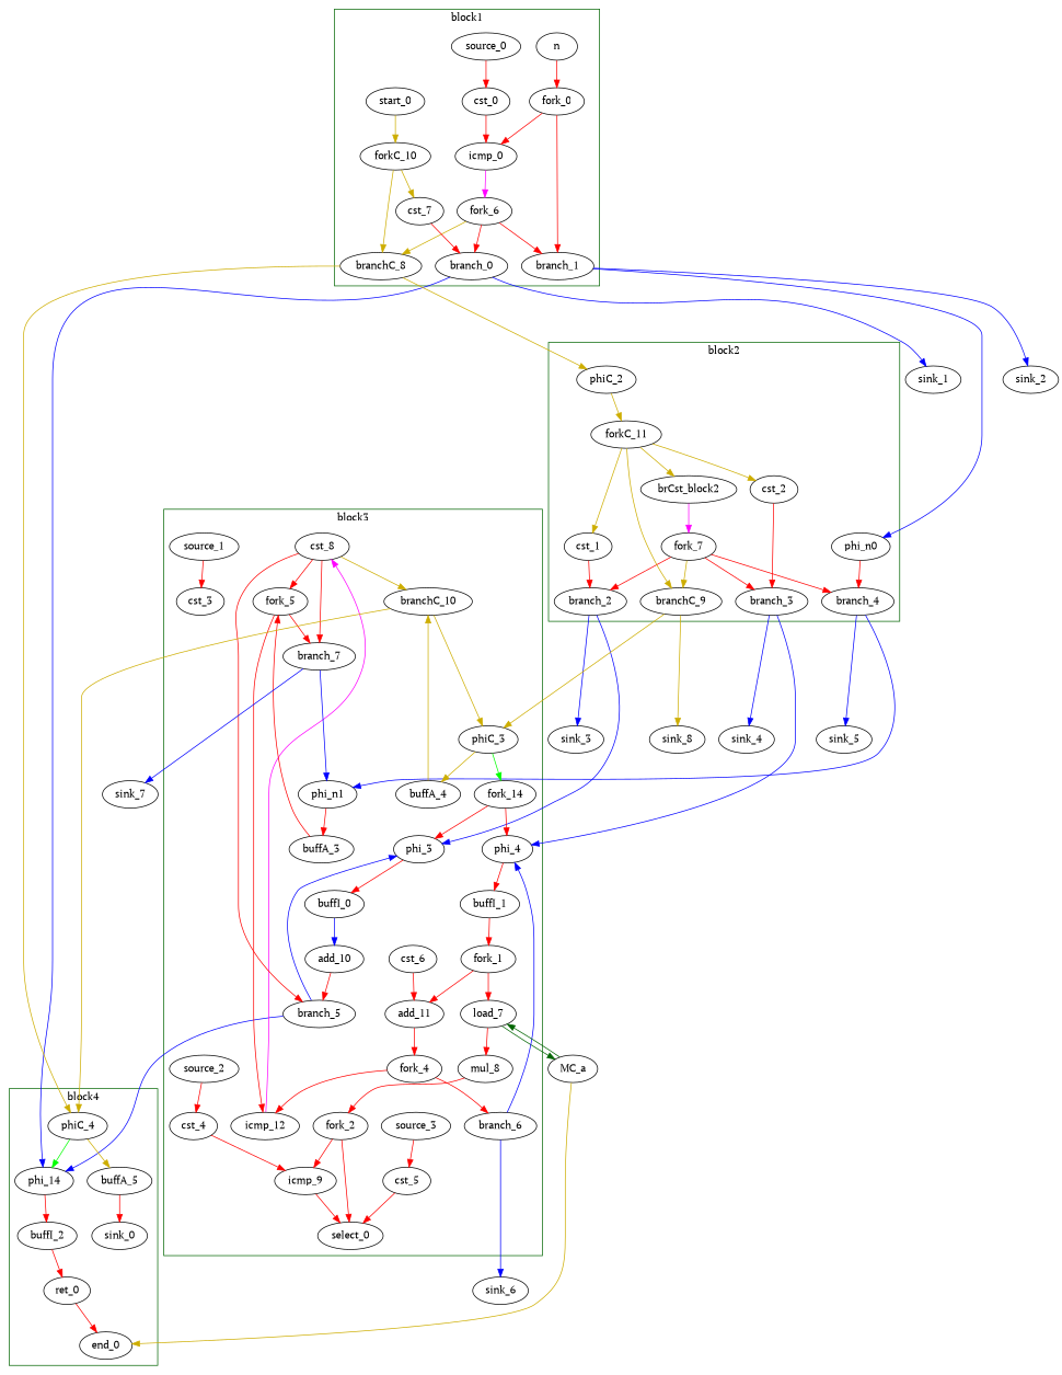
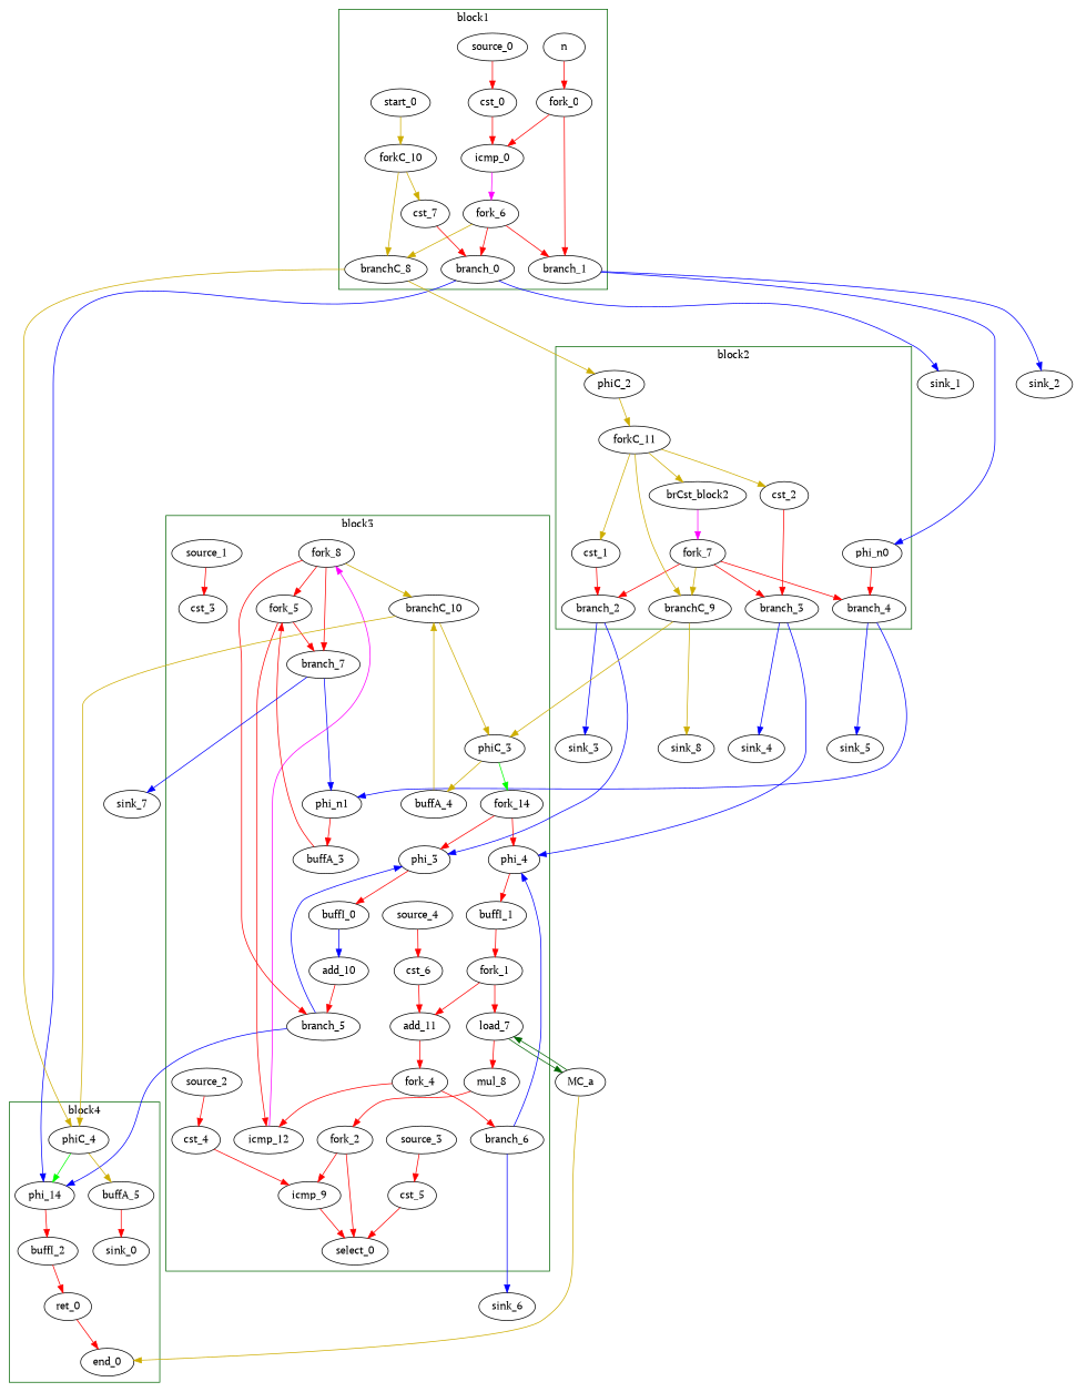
  digraph {
    fontname="PT Serif"
    splines=spline
    node [bbID=3 fontname="PT Serif" in="in1:32" out="out1:32" type=Fork]
    edge [color=red fontname="PT Serif" from=out1 to=in1]
    n [bbID=1 type=Entry]
    fork_0 [bbID=1 delay="0.000 0.100 0.100 100.000 100.000 100.000 100.000 100.000" out="out1:32 out2:32 "]
    cst_0 [bbID=1 delay="0.000 0.000 0.000 100.000 100.000 100.000 100.000 100.000" type=Constant value="0x00000000"]
    icmp_0 [II=1 bbID=1 delay="1.907 1.397 1.400 1.409 100.000 100.000 100.000 100.000" in="in1:32 in2:32 " latency=0 op=icmp_sgt_op out="out1:1 " type=Operator]
    fork_6 [bbID=1 delay="0.000 0.100 0.100 100.000 100.000 100.000 100.000 100.000" in="in1:1" out="out1:1 out2:1 out3:1 "]
    cst_7 [bbID=1 delay="0.000 0.000 0.000 100.000 100.000 100.000 100.000 100.000" type=Constant value="0x00000000"]
    branch_0 [bbID=1 delay="0.000 1.409 1.411 1.412 1.400 1.412 100.000 100.000" in="in1:32 in2?:1" out="out1+:32 out2-:32" type=Branch]
    branch_1 [bbID=1 delay="0.000 1.409 1.411 1.412 1.400 1.412 100.000 100.000" in="in1:32 in2?:1" out="out1+:32 out2-:32" type=Branch]
    branchC_8 [bbID=1 delay="0.000 1.409 1.411 1.412 1.400 1.412 100.000 100.000" in="in1:0 in2?:1" out="out1+:0 out2-:0" type=Branch]
    start_0 [bbID=1 control=true in="in1:0" out="out1:0" type=Entry]
    forkC_10 [bbID=1 in="in1:0" out="out1:0 out2:0 "]
    source_0 [bbID=1 type=Source in=""]
    brCst_block2 [bbID=2 delay="1.412 1.397 0.000 1.412 1.397 1.412 100.000 100.000" in="in1:1" out="out1:1" type=Constant value="0x1"]
    fork_7 [bbID=2 delay="0.000 0.100 0.100 100.000 100.000 100.000 100.000 100.000" in="in1:1" out="out1:1 out2:1 out3:1 out4:1 "]
    cst_1 [bbID=2 delay="0.000 0.000 0.000 100.000 100.000 100.000 100.000 100.000" type=Constant value="0x00000000"]
    branch_2 [bbID=2 delay="0.000 1.409 1.411 1.412 1.400 1.412 100.000 100.000" in="in1:32 in2?:1" out="out1+:32 out2-:32" type=Branch]
    cst_2 [bbID=2 delay="0.000 0.000 0.000 100.000 100.000 100.000 100.000 100.000" type=Constant value="0x00000000"]
    branch_3 [bbID=2 delay="0.000 1.409 1.411 1.412 1.400 1.412 100.000 100.000" in="in1:32 in2?:1" out="out1+:32 out2-:32" type=Branch]
    phi_n0 [bbID=2 delay="0.000 0.000 0.000 100.000 100.000 100.000 100.000 100.000" in="in1:32 " type=Merge]
    branch_4 [bbID=2 delay="0.000 1.409 1.411 1.412 1.400 1.412 100.000 100.000" in="in1:32 in2?:1" out="out1+:32 out2-:32" type=Branch]
    branchC_9 [bbID=2 delay="0.000 1.409 1.411 1.412 1.400 1.412 100.000 100.000" in="in1:0 in2?:1" out="out1+:0 out2-:0" type=Branch]
    phiC_2 [bbID=2 delay="0.000 1.397 0.000 100.000 100.000 100.000 100.000 100.000" in="in1:0 " out="out1:0" type=Merge]
    forkC_11 [bbID=2 in="in1:0" out="out1:0 out2:0 out3:0 out4:0 "]
    phi_3 [delay="1.412 1.397 0.000 1.412 1.397 1.412 100.000 100.000" in="in1?:1 in2:32 in3:32 " type=Mux]
    buffI_0 [type=Buffer]
    phi_4 [delay="1.412 1.397 0.000 1.412 1.397 1.412 100.000 100.000" in="in1?:1 in2:32 in3:32 " type=Mux]
    buffI_1 [type=Buffer]
    load_7 [II=1 delay="1.412 1.409 0.000 100.000 100.000 100.000 100.000 100.000" in="in1:32 in2:32" latency=2 op=mc_load_op out="out1:32 out2:32 " portId=0 type=Operator]
    mul_8 [II=1 delay="0.000 0.000 0.000 100.000 100.000 100.000 100.000 100.000" in="in1:32 in2:32 " latency=4 op=mul_op out="out1:32 " type=Operator]
    cst_3 [delay="0.000 0.000 0.000 100.000 100.000 100.000 100.000 100.000" type=Constant value="0x00000005"]
    fork_2 [delay="0.000 0.100 0.100 100.000 100.000 100.000 100.000 100.000" out="out1:32 out2:32 "]
    cst_4 [delay="0.000 0.000 0.000 100.000 100.000 100.000 100.000 100.000" type=Constant value="0x0000000A"]
    icmp_9 [II=1 delay="1.907 1.397 1.400 1.409 100.000 100.000 100.000 100.000" in="in1:32 in2:32 " latency=0 op=icmp_sgt_op out="out1:1 " type=Operator]
    select_0 [II=1 delay="1.397 1.397 1.412 2.061 100.000 100.000 100.000 100.000" in="in1?:1 in2+:32 in3-:32 " latency=0 op=select_op out="out1:32 " trueFrac=0.2 type=Operator]
    cst_5 [delay="0.000 0.000 0.000 100.000 100.000 100.000 100.000 100.000" type=Constant value="0x00000000"]
    add_10 [II=1 delay="2.287 1.397 1.400 1.409 100.000 100.000 100.000 100.000" in="in1:32 in2:32 " latency=0 op=add_op out="out1:32 " type=Operator]
    branch_5 [delay="0.000 1.409 1.411 1.412 1.400 1.412 100.000 100.000" in="in1:32 in2?:1" out="out1+:32 out2-:32" type=Branch]
    cst_6 [delay="0.000 0.000 0.000 100.000 100.000 100.000 100.000 100.000" type=Constant value="0x00000001"]
    add_11 [II=1 delay="2.287 1.397 1.400 1.409 100.000 100.000 100.000 100.000" in="in1:32 in2:32 " latency=0 op=add_op out="out1:32 " type=Operator]
    fork_4 [delay="0.000 0.100 0.100 100.000 100.000 100.000 100.000 100.000" out="out1:32 out2:32 "]
    icmp_12 [II=1 delay="1.907 1.397 1.400 1.409 100.000 100.000 100.000 100.000" in="in1:32 in2:32 " latency=0 op=icmp_slt_op out="out1:1 " type=Operator]
-   fork_8 [delay="0.000 0.100 0.100 100.000 100.000 100.000 100.000 100.000" in="in1:1" out="out1:1 out2:1 out3:1 out4:1 " label=cst_8]
+   fork_8 [delay="0.000 0.100 0.100 100.000 100.000 100.000 100.000 100.000" in="in1:1" out="out1:1 out2:1 out3:1 out4:1 "]
    phi_n1 [delay="1.397 1.412 0.000 100.000 100.000 100.000 100.000 100.000" in="in1:32 in2:32 " type=Merge]
    buffA_3 [type=Buffer]
    fork_1 [delay="0.000 0.100 0.100 100.000 100.000 100.000 100.000 100.000" out="out1:32 out2:32 "]
    branch_6 [delay="0.000 1.409 1.411 1.412 1.400 1.412 100.000 100.000" in="in1:32 in2?:1" out="out1+:32 out2-:32" type=Branch]
    fork_5 [delay="0.000 0.100 0.100 100.000 100.000 100.000 100.000 100.000" out="out1:32 out2:32 "]
    branch_7 [delay="0.000 1.409 1.411 1.412 1.400 1.412 100.000 100.000" in="in1:32 in2?:1" out="out1+:32 out2-:32" type=Branch]
    branchC_10 [delay="0.000 1.409 1.411 1.412 1.400 1.412 100.000 100.000" in="in1:0 in2?:1" out="out1+:0 out2-:0" type=Branch]
    phiC_3 [delay="0.000 1.397 0.000 100.000 100.000 100.000 100.000 100.000" in="in1:0 in2:0 " out="out1:0 out2?:1" type=CntrlMerge]
    buffA_4 [in="in1:0" out="out1:0" type=Buffer]
    fork_14 [delay="0.000 0.100 0.100 100.000 100.000 100.000 100.000 100.000" in="in1:1" out="out1:1 out2:1 "]
    source_1 [type=Source in=""]
    source_2 [type=Source in=""]
    source_3 [type=Source in=""]
+   source_4 [type=Source in=""]
    phi_14 [bbID=4 delay="1.412 1.397 0.000 1.412 1.397 1.412 100.000 100.000" in="in1?:1 in2:32 in3:32 " type=Mux]
    buffI_2 [bbID=4 type=Buffer]
    ret_0 [II=1 bbID=4 delay="1.412 1.409 0.000 100.000 100.000 100.000 100.000 100.000" in="in1:32 " latency=0 op=ret_op out="out1:32 " type=Operator]
    end_0 [bbID=0 in="in1:0*e in2:32 " type=Exit]
    phiC_4 [bbID=4 delay="0.000 1.397 0.000 100.000 100.000 100.000 100.000 100.000" in="in1:0 in2:0 " out="out1:0 out2?:1" type=CntrlMerge]
    buffA_5 [bbID=4 in="in1:0" out="out1:0" type=Buffer]
    sink_0 [bbID=0 in="in1:0" type=Sink out=""]
    sink_1 [bbID=0 type=Sink out=""]
    sink_2 [bbID=0 type=Sink out=""]
    sink_3 [bbID=0 type=Sink out=""]
    sink_4 [bbID=0 type=Sink out=""]
    sink_5 [bbID=0 type=Sink out=""]
    sink_8 [bbID=0 in="in1:0" type=Sink out=""]
    MC_a [bbID=0 bbcount=0 in="in1:32*l0a " ldcount=1 memory=a out="out1:32*l0d out2:0*e " stcount=0 type=MC]
    sink_6 [bbID=0 type=Sink out=""]
    sink_7 [bbID=0 type=Sink out=""]
    subgraph cluster_1 {
      color=darkgreen
      label=block1
      n
      fork_0
      cst_0
      icmp_0
      fork_6
      cst_7
      branch_0
      branch_1
      branchC_8
      start_0
      forkC_10
      source_0
    }
    subgraph cluster_2 {
      color=darkgreen
      label=block2
      brCst_block2
      fork_7
      cst_1
      branch_2
      cst_2
      branch_3
      phi_n0
      branch_4
      branchC_9
      phiC_2
      forkC_11
    }
    subgraph cluster_3 {
      color=darkgreen
      label=block3
      phi_3
      buffI_0
      phi_4
      buffI_1
      load_7
      mul_8
      cst_3
      fork_2
      cst_4
      icmp_9
      select_0
      cst_5
      add_10
      branch_5
      cst_6
      add_11
      fork_4
      icmp_12
      fork_8
      phi_n1
      buffA_3
      fork_1
      branch_6
      fork_5
      branch_7
      branchC_10
      phiC_3
      buffA_4
      fork_14
      source_1
      source_2
      source_3
+     source_4
    }
    subgraph cluster_4 {
      color=darkgreen
      label=block4
      phi_14
      buffI_2
      ret_0
      end_0
      phiC_4
      buffA_5
      sink_0
    }
    n -> fork_0
    fork_0 -> icmp_0
    fork_0 -> branch_1 [from=out2]
    cst_0 -> icmp_0 [to=in2]
    icmp_0 -> fork_6 [color=magenta]
    fork_6 -> branch_0 [from=out2 to=in2]
    fork_6 -> branch_1 [to=in2]
    fork_6 -> branchC_8 [color=gold3 from=out3 to=in2]
    cst_7 -> branch_0
    branch_0 -> phi_14 [color=blue from=out2 minlen=3 to=in2]
    branch_0 -> sink_1 [color=blue minlen=3]
    branch_1 -> phi_n0 [color=blue minlen=3]
    branch_1 -> sink_2 [color=blue from=out2 minlen=3]
    branchC_8 -> phiC_2 [color=gold3 minlen=3]
    branchC_8 -> phiC_4 [color=gold3 from=out2 minlen=3]
    start_0 -> forkC_10 [color=gold3]
    forkC_10 -> cst_7 [color=gold3]
    forkC_10 -> branchC_8 [color=gold3 from=out2]
    source_0 -> cst_0
    brCst_block2 -> fork_7 [color=magenta]
    fork_7 -> branch_2 [from=out3 to=in2]
    fork_7 -> branch_3 [from=out2 to=in2]
    fork_7 -> branch_4 [to=in2]
    fork_7 -> branchC_9 [color=gold3 from=out4 to=in2]
    cst_1 -> branch_2
    branch_2 -> phi_3 [color=blue minlen=3 to=in2]
    branch_2 -> sink_3 [color=blue from=out2 minlen=3]
    cst_2 -> branch_3
    branch_3 -> phi_4 [color=blue minlen=3 to=in2]
    branch_3 -> sink_4 [color=blue from=out2 minlen=3]
    phi_n0 -> branch_4
    branch_4 -> phi_n1 [color=blue minlen=3]
    branch_4 -> sink_5 [color=blue from=out2 minlen=3]
    branchC_9 -> phiC_3 [color=gold3 minlen=3]
    branchC_9 -> sink_8 [color=gold3 from=out2 minlen=3]
    phiC_2 -> forkC_11 [color=gold3]
    forkC_11 -> brCst_block2 [color=gold3 from=out4]
    forkC_11 -> cst_1 [color=gold3]
    forkC_11 -> cst_2 [color=gold3 from=out2]
    forkC_11 -> branchC_9 [color=gold3 from=out3]
    phi_3 -> buffI_0
    buffI_0 -> add_10 [color=blue]
    phi_4 -> buffI_1
    buffI_1 -> fork_1
    load_7 -> mul_8
    load_7 -> MC_a [color=darkgreen from=out2 mem_address=true]
    mul_8 -> fork_2
    fork_2 -> icmp_9
    fork_2 -> select_0 [from=out2 to=in2]
    cst_4 -> icmp_9 [to=in2]
    icmp_9 -> select_0
    cst_5 -> select_0 [to=in3]
    add_10 -> branch_5
    branch_5 -> phi_3 [color=blue minlen=3 to=in3]
    branch_5 -> phi_14 [color=blue from=out2 minlen=3 to=in3]
    cst_6 -> add_11 [to=in2]
    add_11 -> fork_4
    fork_4 -> icmp_12
    fork_4 -> branch_6 [from=out2]
    icmp_12 -> fork_8 [color=magenta]
    fork_8 -> branch_5 [from=out3 to=in2]
    fork_8 -> fork_5 [from=out2 to=in2]
    fork_8 -> branch_7 [to=in2]
    fork_8 -> branchC_10 [color=gold3 from=out4 to=in2]
    phi_n1 -> buffA_3
    buffA_3 -> fork_5
    fork_1 -> load_7 [from=out2 to=in2]
    fork_1 -> add_11
    branch_6 -> phi_4 [color=blue minlen=3 to=in3]
    branch_6 -> sink_6 [color=blue from=out2 minlen=3]
    fork_5 -> icmp_12 [to=in2]
    fork_5 -> branch_7 [from=out2]
    branch_7 -> phi_n1 [color=blue minlen=3 to=in2]
    branch_7 -> sink_7 [color=blue from=out2 minlen=3]
    branchC_10 -> phiC_3 [color=gold3 minlen=3 to=in2]
    branchC_10 -> phiC_4 [color=gold3 from=out2 minlen=3 to=in2]
    phiC_3 -> buffA_4 [color=gold3]
    phiC_3 -> fork_14 [color=green from=out2]
    buffA_4 -> branchC_10 [color=gold3]
    fork_14 -> phi_3
    fork_14 -> phi_4 [from=out2]
    source_1 -> cst_3
    source_2 -> cst_4
    source_3 -> cst_5
+   source_4 -> cst_6
    phi_14 -> buffI_2
    buffI_2 -> ret_0
    ret_0 -> end_0 [to=in2]
    phiC_4 -> phi_14 [color=green from=out2]
    phiC_4 -> buffA_5 [color=gold3]
    buffA_5 -> sink_0
    MC_a -> load_7 [color=darkgreen mem_address=false]
    MC_a -> end_0 [color=gold3 from=out2]
  }
